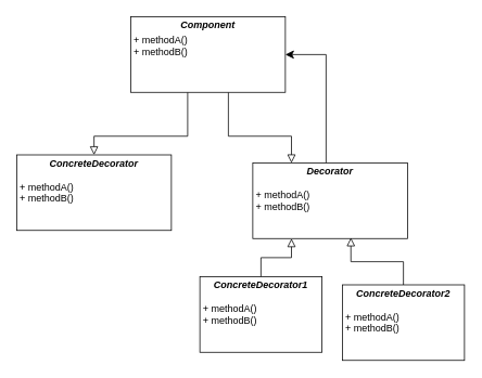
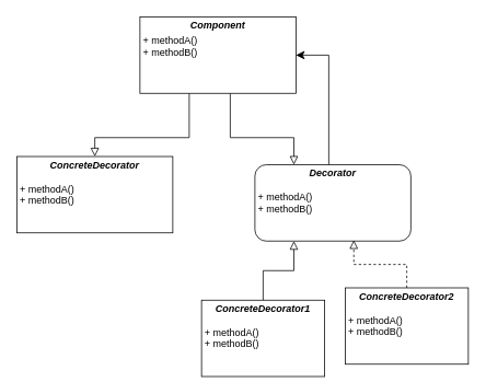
  <mxCell id="0" />
  <mxCell id="1" parent="0" />
  <mxCell id="2" style="edgeStyle=orthogonalEdgeStyle;rounded=0;orthogonalLoop=1;jettySize=auto;html=1;entryX=1;entryY=0.5;entryDx=0;entryDy=0;endArrow=classic;endFill=1;endSize=8;" edge="1" parent="1" source="3" target="6"><mxGeometry relative="1" as="geometry"><Array as="points"><mxPoint x="400" y="67" /></Array></mxGeometry></mxCell>
- <mxCell id="3" value="&lt;p style=&quot;margin: 0px ; margin-top: 4px ; text-align: center&quot;&gt;&lt;b&gt;&lt;i&gt;Decorator&lt;/i&gt;&lt;/b&gt;&lt;/p&gt;&lt;p style=&quot;margin: 0px 0px 0px 4px&quot;&gt;&lt;br&gt;&lt;/p&gt;&lt;p style=&quot;margin: 0px 0px 0px 4px&quot;&gt;+ methodA()&lt;br&gt;&lt;/p&gt;&lt;p style=&quot;margin: 0px 0px 0px 4px&quot;&gt;+ methodB()&lt;/p&gt;" style="verticalAlign=top;align=left;overflow=fill;fontSize=12;fontFamily=Helvetica;html=1;rounded=0;shadow=0;comic=0;labelBackgroundColor=none;strokeWidth=1" parent="1" vertex="1"><mxGeometry x="310" y="200" width="190" height="93" as="geometry" /></mxCell>
+ <mxCell id="3" value="&lt;p style=&quot;margin: 0px ; margin-top: 4px ; text-align: center&quot;&gt;&lt;b&gt;&lt;i&gt;Decorator&lt;/i&gt;&lt;/b&gt;&lt;/p&gt;&lt;p style=&quot;margin: 0px 0px 0px 4px&quot;&gt;&lt;br&gt;&lt;/p&gt;&lt;p style=&quot;margin: 0px 0px 0px 4px&quot;&gt;+ methodA()&lt;br&gt;&lt;/p&gt;&lt;p style=&quot;margin: 0px 0px 0px 4px&quot;&gt;+ methodB()&lt;/p&gt;" style="verticalAlign=top;align=left;overflow=fill;fontSize=12;fontFamily=Helvetica;html=1;shadow=0;comic=0;labelBackgroundColor=none;strokeWidth=1;rounded=1;" parent="1" vertex="1"><mxGeometry x="310" y="200" width="190" height="93" as="geometry" /></mxCell>
  <mxCell id="4" style="edgeStyle=orthogonalEdgeStyle;rounded=0;orthogonalLoop=1;jettySize=auto;html=1;endSize=8;endArrow=block;endFill=0;entryX=0.25;entryY=0;entryDx=0;entryDy=0;" edge="1" parent="1" source="6" target="3"><mxGeometry relative="1" as="geometry"><mxPoint x="340" y="220" as="targetPoint" /><Array as="points"><mxPoint x="280" y="167" /><mxPoint x="358" y="167" /></Array></mxGeometry></mxCell>
  <mxCell id="5" style="edgeStyle=orthogonalEdgeStyle;rounded=0;orthogonalLoop=1;jettySize=auto;html=1;endArrow=block;endFill=0;endSize=8;" edge="1" parent="1" source="6" target="7"><mxGeometry relative="1" as="geometry"><Array as="points"><mxPoint x="230" y="167" /><mxPoint x="115" y="167" /></Array></mxGeometry></mxCell>
- <mxCell id="6" value="&lt;p style=&quot;margin: 4px 0px 0px ; text-align: center&quot;&gt;&lt;b style=&quot;text-align: left&quot;&gt;&lt;i&gt;Component&lt;/i&gt;&lt;/b&gt;&lt;br&gt;&lt;/p&gt;&lt;p style=&quot;margin: 0px ; margin-top: 4px ; text-align: center&quot;&gt;&lt;/p&gt;&lt;p style=&quot;margin: 0px 0px 0px 4px&quot;&gt;+ methodA()&lt;br&gt;&lt;/p&gt;&lt;p style=&quot;margin: 0px ; margin-left: 4px&quot;&gt;+ methodB()&lt;/p&gt;&lt;p style=&quot;margin: 0px ; margin-left: 4px&quot;&gt;&lt;br&gt;&lt;/p&gt;" style="verticalAlign=top;align=left;overflow=fill;fontSize=12;fontFamily=Helvetica;html=1;rounded=0;shadow=0;comic=0;labelBackgroundColor=none;strokeWidth=1" parent="1" vertex="1"><mxGeometry x="160" y="20" width="190" height="93" as="geometry" /></mxCell>
+ <mxCell id="6" value="&lt;p style=&quot;margin: 4px 0px 0px ; text-align: center&quot;&gt;&lt;b style=&quot;text-align: left&quot;&gt;&lt;i&gt;Component&lt;/i&gt;&lt;/b&gt;&lt;br&gt;&lt;/p&gt;&lt;p style=&quot;margin: 0px ; margin-top: 4px ; text-align: center&quot;&gt;&lt;/p&gt;&lt;p style=&quot;margin: 0px 0px 0px 4px&quot;&gt;+ methodA()&lt;br&gt;&lt;/p&gt;&lt;p style=&quot;margin: 0px ; margin-left: 4px&quot;&gt;+ methodB()&lt;/p&gt;&lt;p style=&quot;margin: 0px ; margin-left: 4px&quot;&gt;&lt;br&gt;&lt;/p&gt;" style="verticalAlign=top;align=left;overflow=fill;fontSize=12;fontFamily=Helvetica;html=1;rounded=0;shadow=0;comic=0;labelBackgroundColor=none;strokeWidth=1" parent="1" vertex="1"><mxGeometry x="170" y="20" width="190" height="93" as="geometry" /></mxCell>
  <mxCell id="7" value="&lt;p style=&quot;margin: 0px ; margin-top: 4px ; text-align: center&quot;&gt;&lt;b&gt;&lt;i&gt;ConcreteDecorator&lt;/i&gt;&lt;/b&gt;&lt;/p&gt;&lt;p style=&quot;margin: 0px 0px 0px 4px&quot;&gt;&lt;br&gt;&lt;/p&gt;&lt;p style=&quot;margin: 0px 0px 0px 4px&quot;&gt;+ methodA()&lt;br&gt;&lt;/p&gt;&lt;p style=&quot;margin: 0px 0px 0px 4px&quot;&gt;+ methodB()&lt;/p&gt;" style="verticalAlign=top;align=left;overflow=fill;fontSize=12;fontFamily=Helvetica;html=1;rounded=0;shadow=0;comic=0;labelBackgroundColor=none;strokeWidth=1" vertex="1" parent="1"><mxGeometry x="20" y="190" width="190" height="93" as="geometry" /></mxCell>
  <mxCell id="8" style="edgeStyle=orthogonalEdgeStyle;rounded=0;orthogonalLoop=1;jettySize=auto;html=1;entryX=0.25;entryY=1;entryDx=0;entryDy=0;endArrow=block;endFill=0;endSize=8;" edge="1" parent="1" source="9" target="3"><mxGeometry relative="1" as="geometry" /></mxCell>
- <mxCell id="9" value="&lt;p style=&quot;margin: 0px ; margin-top: 4px ; text-align: center&quot;&gt;&lt;b&gt;&lt;i&gt;ConcreteDecorator1&lt;/i&gt;&lt;/b&gt;&lt;/p&gt;&lt;p style=&quot;margin: 0px 0px 0px 4px&quot;&gt;&lt;br&gt;&lt;/p&gt;&lt;p style=&quot;margin: 0px 0px 0px 4px&quot;&gt;+ methodA()&lt;br&gt;&lt;/p&gt;&lt;p style=&quot;margin: 0px 0px 0px 4px&quot;&gt;+ methodB()&lt;/p&gt;" style="verticalAlign=top;align=left;overflow=fill;fontSize=12;fontFamily=Helvetica;html=1;rounded=0;shadow=0;comic=0;labelBackgroundColor=none;strokeWidth=1" vertex="1" parent="1"><mxGeometry x="245" y="340" width="150" height="93" as="geometry" /></mxCell>
- <mxCell id="10" style="edgeStyle=orthogonalEdgeStyle;rounded=0;orthogonalLoop=1;jettySize=auto;html=1;entryX=0.634;entryY=0.989;entryDx=0;entryDy=0;endArrow=block;endFill=0;endSize=8;entryPerimeter=0;" edge="1" parent="1" source="11" target="3"><mxGeometry relative="1" as="geometry" /></mxCell>
+ <mxCell id="9" value="&lt;p style=&quot;margin: 0px ; margin-top: 4px ; text-align: center&quot;&gt;&lt;b&gt;&lt;i&gt;ConcreteDecorator1&lt;/i&gt;&lt;/b&gt;&lt;/p&gt;&lt;p style=&quot;margin: 0px 0px 0px 4px&quot;&gt;&lt;br&gt;&lt;/p&gt;&lt;p style=&quot;margin: 0px 0px 0px 4px&quot;&gt;+ methodA()&lt;br&gt;&lt;/p&gt;&lt;p style=&quot;margin: 0px 0px 0px 4px&quot;&gt;+ methodB()&lt;/p&gt;" style="verticalAlign=top;align=left;overflow=fill;fontSize=12;fontFamily=Helvetica;html=1;rounded=0;shadow=0;comic=0;labelBackgroundColor=none;strokeWidth=1" vertex="1" parent="1"><mxGeometry x="245" y="365" width="150" height="93" as="geometry" /></mxCell>
+ <mxCell id="10" style="edgeStyle=orthogonalEdgeStyle;rounded=0;orthogonalLoop=1;jettySize=auto;html=1;entryX=0.634;entryY=0.989;entryDx=0;entryDy=0;endArrow=block;endFill=0;endSize=8;entryPerimeter=0;dashed=1;" edge="1" parent="1" source="11" target="3"><mxGeometry relative="1" as="geometry" /></mxCell>
  <mxCell id="11" value="&lt;p style=&quot;margin: 0px ; margin-top: 4px ; text-align: center&quot;&gt;&lt;b&gt;&lt;i&gt;ConcreteDecorator2&lt;/i&gt;&lt;/b&gt;&lt;/p&gt;&lt;p style=&quot;margin: 0px 0px 0px 4px&quot;&gt;&lt;br&gt;&lt;/p&gt;&lt;p style=&quot;margin: 0px 0px 0px 4px&quot;&gt;+ methodA()&lt;br&gt;&lt;/p&gt;&lt;p style=&quot;margin: 0px 0px 0px 4px&quot;&gt;+ methodB()&lt;/p&gt;" style="verticalAlign=top;align=left;overflow=fill;fontSize=12;fontFamily=Helvetica;html=1;rounded=0;shadow=0;comic=0;labelBackgroundColor=none;strokeWidth=1" vertex="1" parent="1"><mxGeometry x="420" y="350" width="150" height="93" as="geometry" /></mxCell>
